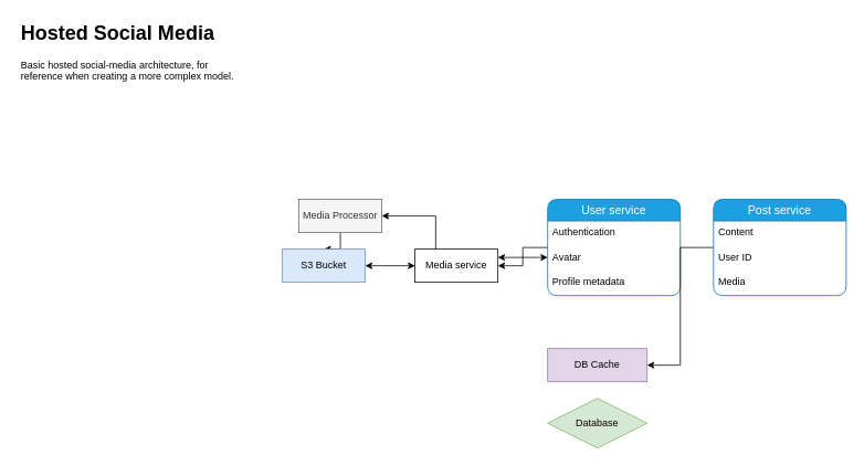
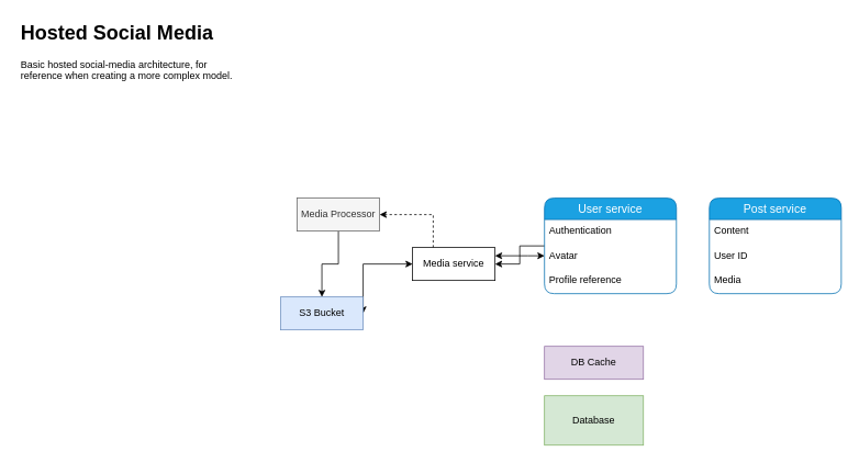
  <mxCell id="0" />
  <mxCell id="1" parent="0" />
  <mxCell id="2" value="&lt;h1&gt;Hosted Social Media&lt;/h1&gt;&lt;p&gt;Basic hosted social-media architecture, for reference when creating a more complex model.&lt;/p&gt;" style="text;html=1;strokeColor=none;fillColor=none;spacing=5;spacingTop=-20;whiteSpace=wrap;overflow=hidden;rounded=0;" vertex="1" parent="1"><mxGeometry x="20" y="20" width="280" height="80" as="geometry" /></mxCell>
  <mxCell id="3" style="edgeStyle=orthogonalEdgeStyle;rounded=0;orthogonalLoop=1;jettySize=auto;html=1;entryX=0.5;entryY=0;entryDx=0;entryDy=0;" edge="1" parent="1" source="4" target="6"><mxGeometry relative="1" as="geometry" /></mxCell>
  <mxCell id="4" value="Media Processor" style="whiteSpace=wrap;html=1;align=center;fillColor=#f5f5f5;strokeColor=#666666;fontColor=#333333;" vertex="1" parent="1"><mxGeometry x="360" y="240" width="100" height="40" as="geometry" /></mxCell>
  <mxCell id="5" style="edgeStyle=orthogonalEdgeStyle;rounded=0;orthogonalLoop=1;jettySize=auto;html=1;exitX=1;exitY=0.5;exitDx=0;exitDy=0;startArrow=classic;startFill=1;" edge="1" parent="1" source="6" target="8"><mxGeometry relative="1" as="geometry"><mxPoint x="440" y="300" as="sourcePoint" /><mxPoint x="500" y="291" as="targetPoint" /><Array as="points"><mxPoint x="500" y="320" /><mxPoint x="500" y="320" /></Array></mxGeometry></mxCell>
- <mxCell id="6" value="S3 Bucket" style="whiteSpace=wrap;html=1;align=center;fillColor=#dae8fc;strokeColor=#6c8ebf;" vertex="1" parent="1"><mxGeometry x="340" y="300" width="100" height="40" as="geometry" /></mxCell>
- <mxCell id="7" style="edgeStyle=orthogonalEdgeStyle;rounded=0;orthogonalLoop=1;jettySize=auto;html=1;entryX=1;entryY=0.5;entryDx=0;entryDy=0;exitX=0.25;exitY=0;exitDx=0;exitDy=0;" edge="1" parent="1" source="8" target="4"><mxGeometry relative="1" as="geometry" /></mxCell>
+ <mxCell id="6" value="S3 Bucket" style="whiteSpace=wrap;html=1;align=center;fillColor=#dae8fc;strokeColor=#6c8ebf;" vertex="1" parent="1"><mxGeometry x="340" y="360" width="100" height="40" as="geometry" /></mxCell>
+ <mxCell id="7" style="edgeStyle=orthogonalEdgeStyle;rounded=0;orthogonalLoop=1;jettySize=auto;html=1;entryX=1;entryY=0.5;entryDx=0;entryDy=0;exitX=0.25;exitY=0;exitDx=0;exitDy=0;dashed=1;" edge="1" parent="1" source="8" target="4"><mxGeometry relative="1" as="geometry" /></mxCell>
  <mxCell id="8" value="Media service" style="whiteSpace=wrap;html=1;align=center;" vertex="1" parent="1"><mxGeometry x="500" y="300" width="100" height="40" as="geometry" /></mxCell>
  <mxCell id="9" style="edgeStyle=orthogonalEdgeStyle;rounded=0;orthogonalLoop=1;jettySize=auto;html=1;" edge="1" parent="1" source="10" target="8"><mxGeometry relative="1" as="geometry" /></mxCell>
  <mxCell id="10" value="User service" style="swimlane;fontStyle=0;childLayout=stackLayout;horizontal=1;startSize=26;horizontalStack=0;resizeParent=1;resizeParentMax=0;resizeLast=0;collapsible=1;marginBottom=0;align=center;fontSize=14;rounded=1;swimlaneLine=1;glass=0;fillColor=#1ba1e2;strokeColor=#006EAF;fontColor=#ffffff;" vertex="1" parent="1"><mxGeometry x="660" y="240" width="160" height="116" as="geometry" /></mxCell>
  <mxCell id="11" value="Authentication" style="text;strokeColor=none;fillColor=none;spacingLeft=4;spacingRight=4;overflow=hidden;rotatable=0;points=[[0,0.5],[1,0.5]];portConstraint=eastwest;fontSize=12;" vertex="1" parent="10"><mxGeometry y="26" width="160" height="30" as="geometry" /></mxCell>
  <mxCell id="12" value="Avatar" style="text;strokeColor=none;fillColor=none;spacingLeft=4;spacingRight=4;overflow=hidden;rotatable=0;points=[[0,0.5],[1,0.5]];portConstraint=eastwest;fontSize=12;" vertex="1" parent="10"><mxGeometry y="56" width="160" height="30" as="geometry" /></mxCell>
- <mxCell id="13" value="Profile metadata" style="text;strokeColor=none;fillColor=none;spacingLeft=4;spacingRight=4;overflow=hidden;rotatable=0;points=[[0,0.5],[1,0.5]];portConstraint=eastwest;fontSize=12;" vertex="1" parent="10"><mxGeometry y="86" width="160" height="30" as="geometry" /></mxCell>
+ <mxCell id="13" value="Profile reference" style="text;strokeColor=none;fillColor=none;spacingLeft=4;spacingRight=4;overflow=hidden;rotatable=0;points=[[0,0.5],[1,0.5]];portConstraint=eastwest;fontSize=12;" vertex="1" parent="10"><mxGeometry y="86" width="160" height="30" as="geometry" /></mxCell>
  <mxCell id="14" style="edgeStyle=orthogonalEdgeStyle;rounded=0;orthogonalLoop=1;jettySize=auto;html=1;entryX=1;entryY=0.25;entryDx=0;entryDy=0;startArrow=classic;startFill=1;" edge="1" parent="1" source="12" target="8"><mxGeometry relative="1" as="geometry"><Array as="points"><mxPoint x="640" y="310" /><mxPoint x="640" y="310" /></Array></mxGeometry></mxCell>
  <mxCell id="15" value="DB Cache" style="whiteSpace=wrap;html=1;align=center;fillColor=#e1d5e7;strokeColor=#9673a6;" vertex="1" parent="1"><mxGeometry x="660" y="420" width="120" height="40" as="geometry" /></mxCell>
- <mxCell id="16" value="Database" style="rhombus;whiteSpace=wrap;html=1;align=center;fillColor=#d5e8d4;strokeColor=#82b366;" vertex="1" parent="1"><mxGeometry x="660" y="480" width="120" height="60" as="geometry" /></mxCell>
- <mxCell id="17" style="edgeStyle=orthogonalEdgeStyle;rounded=0;orthogonalLoop=1;jettySize=auto;html=1;entryX=1;entryY=0.5;entryDx=0;entryDy=0;" edge="1" parent="1" source="18" target="15"><mxGeometry relative="1" as="geometry" /></mxCell>
+ <mxCell id="16" value="Database" style="whiteSpace=wrap;html=1;align=center;fillColor=#d5e8d4;strokeColor=#82b366;" vertex="1" parent="1"><mxGeometry x="660" y="480" width="120" height="60" as="geometry" /></mxCell>
  <mxCell id="18" value="Post service" style="swimlane;fontStyle=0;childLayout=stackLayout;horizontal=1;startSize=26;horizontalStack=0;resizeParent=1;resizeParentMax=0;resizeLast=0;collapsible=1;marginBottom=0;align=center;fontSize=14;rounded=1;glass=0;fillColor=#1ba1e2;strokeColor=#006EAF;fontColor=#ffffff;" vertex="1" parent="1"><mxGeometry x="860" y="240" width="160" height="116" as="geometry" /></mxCell>
  <mxCell id="19" value="Content" style="text;strokeColor=none;fillColor=none;spacingLeft=4;spacingRight=4;overflow=hidden;rotatable=0;points=[[0,0.5],[1,0.5]];portConstraint=eastwest;fontSize=12;" vertex="1" parent="18"><mxGeometry y="26" width="160" height="30" as="geometry" /></mxCell>
  <mxCell id="20" value="User ID" style="text;strokeColor=none;fillColor=none;spacingLeft=4;spacingRight=4;overflow=hidden;rotatable=0;points=[[0,0.5],[1,0.5]];portConstraint=eastwest;fontSize=12;" vertex="1" parent="18"><mxGeometry y="56" width="160" height="30" as="geometry" /></mxCell>
  <mxCell id="21" value="Media" style="text;strokeColor=none;fillColor=none;spacingLeft=4;spacingRight=4;overflow=hidden;rotatable=0;points=[[0,0.5],[1,0.5]];portConstraint=eastwest;fontSize=12;" vertex="1" parent="18"><mxGeometry y="86" width="160" height="30" as="geometry" /></mxCell>
